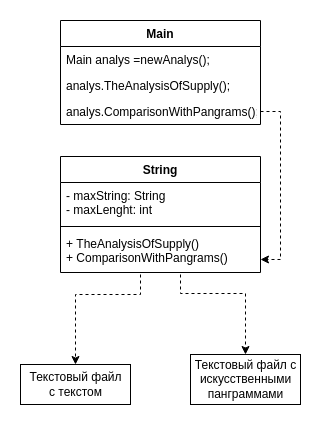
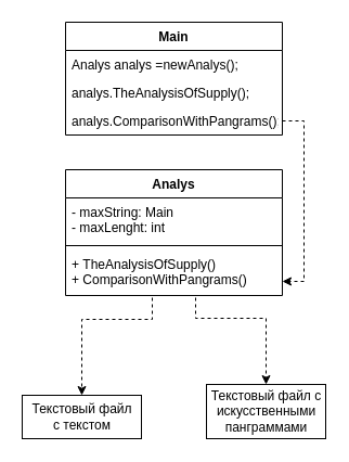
  <mxCell id="0" />
  <mxCell id="1" parent="0" />
  <mxCell id="2" value="Main" style="swimlane;fontStyle=1;childLayout=stackLayout;horizontal=1;startSize=26;fillColor=none;horizontalStack=0;resizeParent=1;resizeParentMax=0;resizeLast=0;collapsible=1;marginBottom=0;" vertex="1" parent="1"><mxGeometry x="60" y="20" width="200" height="104" as="geometry" /></mxCell>
- <mxCell id="3" value="Main analys =newAnalys();" style="text;strokeColor=none;fillColor=none;align=left;verticalAlign=top;spacingLeft=4;spacingRight=4;overflow=hidden;rotatable=0;points=[[0,0.5],[1,0.5]];portConstraint=eastwest;" vertex="1" parent="2"><mxGeometry y="26" width="200" height="26" as="geometry" /></mxCell>
+ <mxCell id="3" value="Analys analys =newAnalys();" style="text;strokeColor=none;fillColor=none;align=left;verticalAlign=top;spacingLeft=4;spacingRight=4;overflow=hidden;rotatable=0;points=[[0,0.5],[1,0.5]];portConstraint=eastwest;" vertex="1" parent="2"><mxGeometry y="26" width="200" height="26" as="geometry" /></mxCell>
  <mxCell id="4" value="analys.TheAnalysisOfSupply();" style="text;strokeColor=none;fillColor=none;align=left;verticalAlign=top;spacingLeft=4;spacingRight=4;overflow=hidden;rotatable=0;points=[[0,0.5],[1,0.5]];portConstraint=eastwest;" vertex="1" parent="2"><mxGeometry y="52" width="200" height="26" as="geometry" /></mxCell>
  <mxCell id="5" value="analys.ComparisonWithPangrams();" style="text;strokeColor=none;fillColor=none;align=left;verticalAlign=top;spacingLeft=4;spacingRight=4;overflow=hidden;rotatable=0;points=[[0,0.5],[1,0.5]];portConstraint=eastwest;" vertex="1" parent="2"><mxGeometry y="78" width="200" height="26" as="geometry" /></mxCell>
- <mxCell id="6" value="String" style="swimlane;fontStyle=1;align=center;verticalAlign=top;childLayout=stackLayout;horizontal=1;startSize=26;horizontalStack=0;resizeParent=1;resizeParentMax=0;resizeLast=0;collapsible=1;marginBottom=0;" vertex="1" parent="1"><mxGeometry x="60" y="156" width="200" height="116" as="geometry"><mxRectangle x="340" y="202" width="70" height="26" as="alternateBounds" /></mxGeometry></mxCell>
- <mxCell id="7" value="- maxString: String&#10;- maxLenght: int&#10;" style="text;strokeColor=none;fillColor=none;align=left;verticalAlign=top;spacingLeft=4;spacingRight=4;overflow=hidden;rotatable=0;points=[[0,0.5],[1,0.5]];portConstraint=eastwest;" vertex="1" parent="6"><mxGeometry y="26" width="200" height="40" as="geometry" /></mxCell>
+ <mxCell id="6" value="Analys" style="swimlane;fontStyle=1;align=center;verticalAlign=top;childLayout=stackLayout;horizontal=1;startSize=26;horizontalStack=0;resizeParent=1;resizeParentMax=0;resizeLast=0;collapsible=1;marginBottom=0;" vertex="1" parent="1"><mxGeometry x="60" y="156" width="200" height="116" as="geometry"><mxRectangle x="340" y="202" width="70" height="26" as="alternateBounds" /></mxGeometry></mxCell>
+ <mxCell id="7" value="- maxString: Main&#10;- maxLenght: int&#10;" style="text;strokeColor=none;fillColor=none;align=left;verticalAlign=top;spacingLeft=4;spacingRight=4;overflow=hidden;rotatable=0;points=[[0,0.5],[1,0.5]];portConstraint=eastwest;" vertex="1" parent="6"><mxGeometry y="26" width="200" height="40" as="geometry" /></mxCell>
  <mxCell id="8" value="" style="line;strokeWidth=1;fillColor=none;align=left;verticalAlign=middle;spacingTop=-1;spacingLeft=3;spacingRight=3;rotatable=0;labelPosition=right;points=[];portConstraint=eastwest;" vertex="1" parent="6"><mxGeometry y="66" width="200" height="8" as="geometry" /></mxCell>
  <mxCell id="9" value="+ TheAnalysisOfSupply()&#10;+ ComparisonWithPangrams()" style="text;strokeColor=none;fillColor=none;align=left;verticalAlign=top;spacingLeft=4;spacingRight=4;overflow=hidden;rotatable=0;points=[[0,0.5],[1,0.5]];portConstraint=eastwest;" vertex="1" parent="6"><mxGeometry y="74" width="200" height="42" as="geometry" /></mxCell>
  <mxCell id="10" style="edgeStyle=orthogonalEdgeStyle;rounded=0;orthogonalLoop=1;jettySize=auto;html=1;entryX=1;entryY=0.69;entryDx=0;entryDy=0;entryPerimeter=0;dashed=1;" edge="1" parent="1" target="9"><mxGeometry relative="1" as="geometry"><mxPoint x="260" y="111" as="sourcePoint" /><Array as="points"><mxPoint x="280" y="111" /><mxPoint x="280" y="259" /></Array></mxGeometry></mxCell>
  <mxCell id="11" style="edgeStyle=orthogonalEdgeStyle;rounded=0;orthogonalLoop=1;jettySize=auto;html=1;dashed=1;endArrow=classic;endFill=1;entryX=0.5;entryY=0;entryDx=0;entryDy=0;" edge="1" parent="1" target="12"><mxGeometry relative="1" as="geometry"><mxPoint x="140" y="274" as="targetPoint" /><mxPoint x="140" y="274" as="sourcePoint" /><Array as="points"><mxPoint x="140" y="294" /><mxPoint x="75" y="294" /></Array></mxGeometry></mxCell>
  <mxCell id="12" value="Текстовый файл&lt;br&gt;с текстом" style="html=1;shadow=0;" vertex="1" parent="1"><mxGeometry x="20" y="364" width="110" height="40" as="geometry" /></mxCell>
  <mxCell id="13" style="edgeStyle=orthogonalEdgeStyle;rounded=0;orthogonalLoop=1;jettySize=auto;html=1;dashed=1;endArrow=classic;endFill=1;entryX=0.5;entryY=0;entryDx=0;entryDy=0;" edge="1" parent="1" target="14"><mxGeometry relative="1" as="geometry"><mxPoint x="180" y="274" as="targetPoint" /><mxPoint x="180" y="274" as="sourcePoint" /><Array as="points"><mxPoint x="180" y="293" /><mxPoint x="245" y="293" /></Array></mxGeometry></mxCell>
  <mxCell id="14" value="Текстовый файл с &lt;br&gt;искусственными &lt;br&gt;панграммами" style="html=1;shadow=0;" vertex="1" parent="1"><mxGeometry x="190" y="354" width="110" height="50" as="geometry" /></mxCell>
